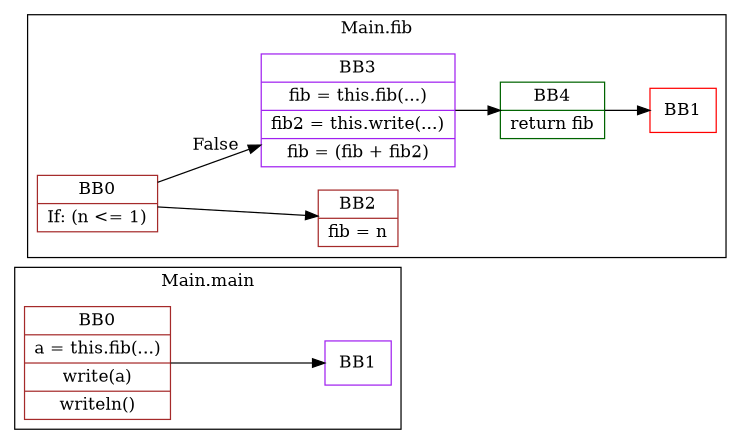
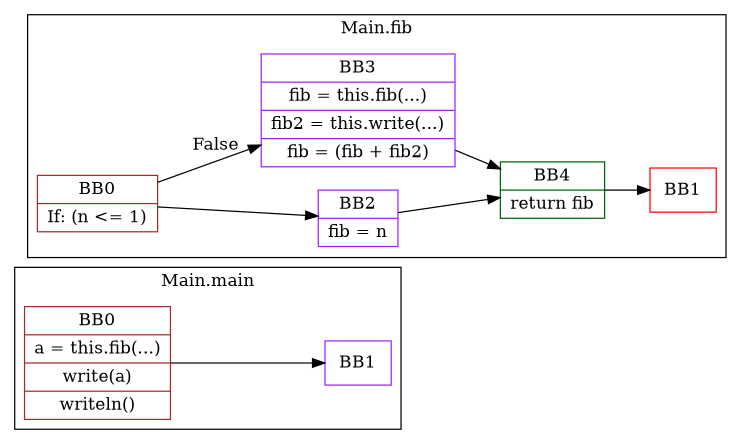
  digraph {
    rankdir=LR
    node [color=purple shape=record]
    n1 [color=brown label="BB0|a = this.fib(...)|write(a)|writeln()"]
    n2 [label=BB1]
    n3 [color=brown label="BB0|If: (n \<= 1)"]
-   n4 [color=brown label="BB2|fib = n"]
+   n4 [label="BB2|fib = n"]
    n5 [label="BB3|fib = this.fib(...)|fib2 = this.write(...)|fib = (fib + fib2)"]
    n6 [color=darkgreen label="BB4|return fib"]
    n7 [color=red label=BB1]
    subgraph cluster_1 {
      label="Main.main"
      n1
      n2
    }
    subgraph cluster_2 {
      label="Main.fib"
      n3
      n4
      n5
      n6
      n7
    }
    n1 -> n2
    n3 -> n4
    n3 -> n5 [label=False]
+   n4 -> n6
    n5 -> n6
    n6 -> n7
  }
